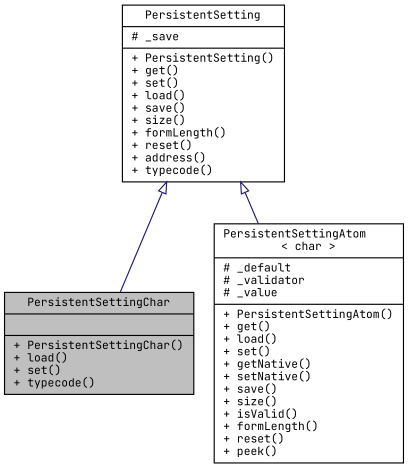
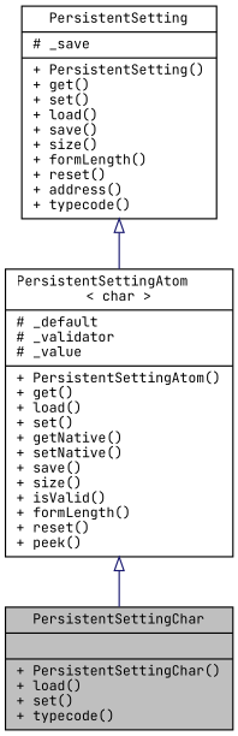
  digraph {
    fontname="JetBrains Mono"
    node [color=black fillcolor=white fontname="JetBrains Mono" fontsize=10 shape=record style=filled]
    edge [arrowtail=onormal color=midnightblue dir=back fontname="JetBrains Mono" fontsize=10 labelfontname=Helvetica labelfontsize=10 style=solid]
    n1 [fillcolor=grey75 fontcolor=black height=0.2 label="{PersistentSettingChar\n||+ PersistentSettingChar()\l+ load()\l+ set()\l+ typecode()\l}" width=0.4]
    n2 [height=0.2 label="{PersistentSettingAtom\l\< char \>\n|# _default\l# _validator\l# _value\l|+ PersistentSettingAtom()\l+ get()\l+ load()\l+ set()\l+ getNative()\l+ setNative()\l+ save()\l+ size()\l+ isValid()\l+ formLength()\l+ reset()\l+ peek()\l}" width=0.4]
    n3 [height=0.2 label="{PersistentSetting\n|# _save\l|+ PersistentSetting()\l+ get()\l+ set()\l+ load()\l+ save()\l+ size()\l+ formLength()\l+ reset()\l+ address()\l+ typecode()\l}" width=0.4]
-   n3 -> n1
+   n2 -> n1
    n3 -> n2
  }
